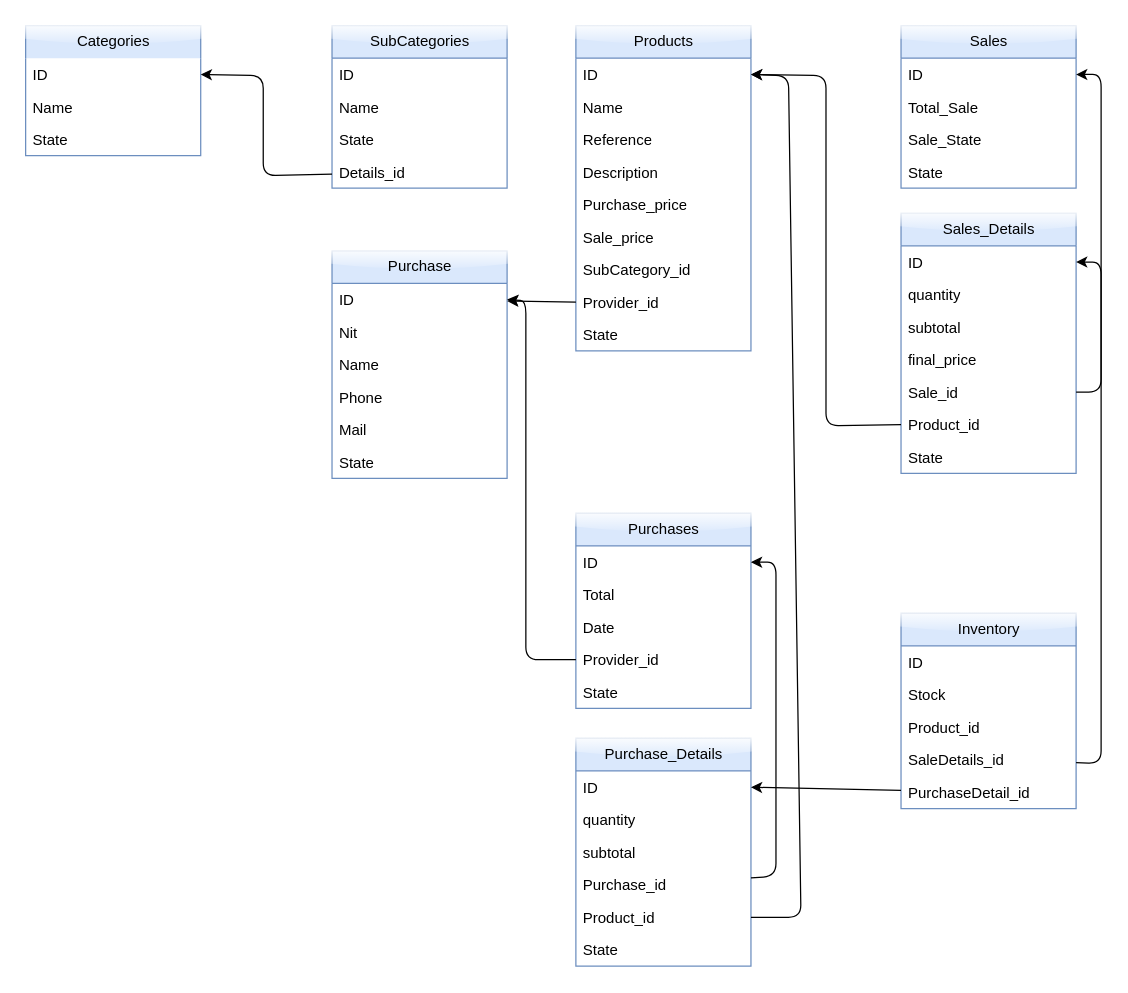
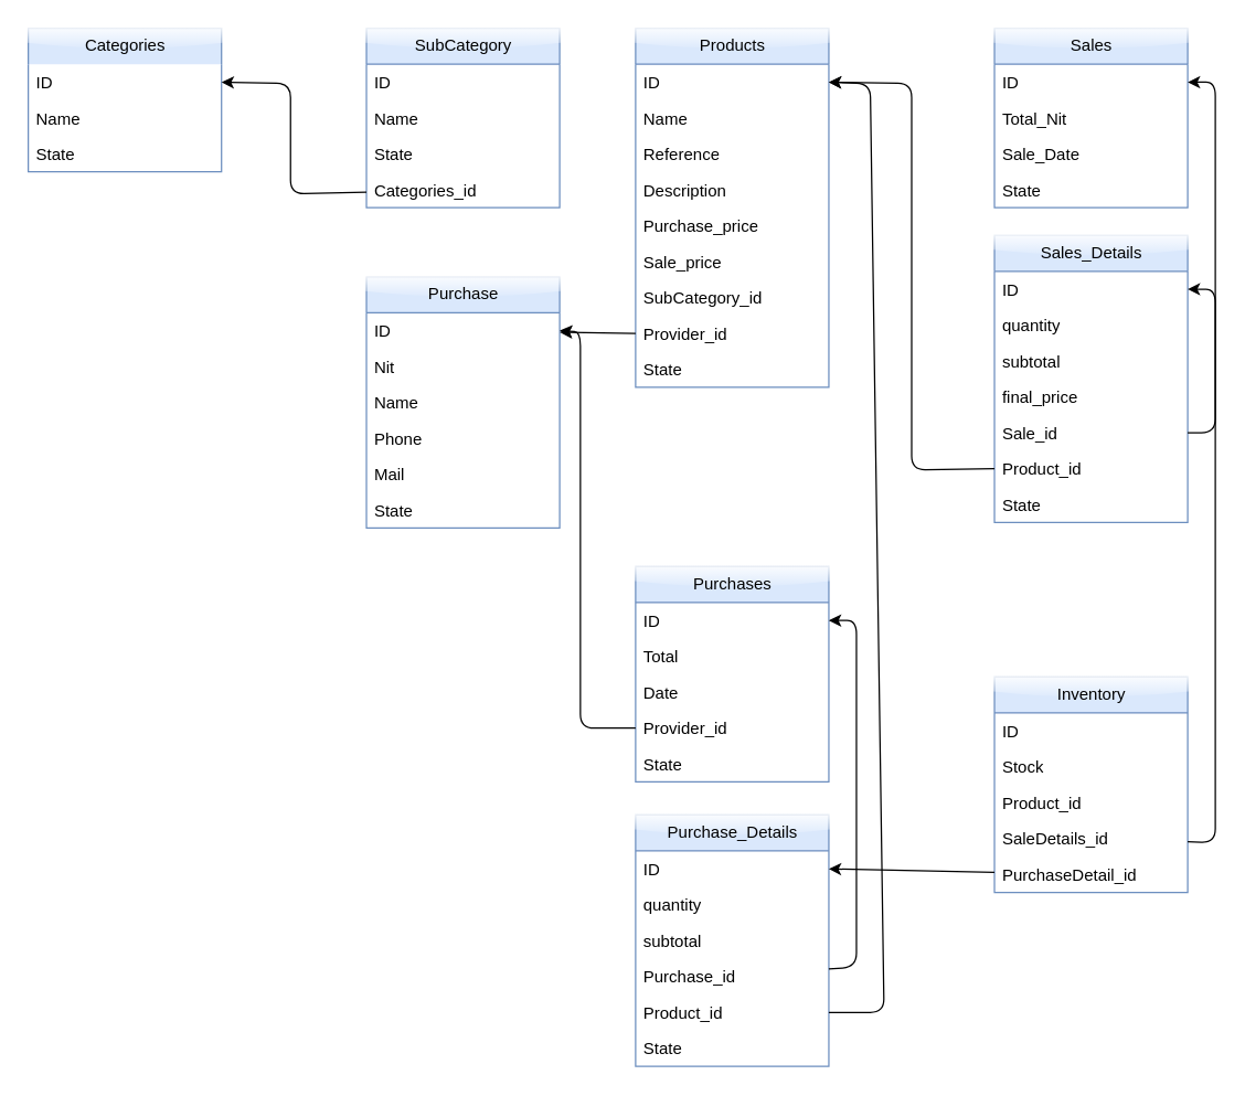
  <mxCell id="0" />
  <mxCell id="1" parent="0" />
  <mxCell id="2" value="&lt;font&gt;Categories&lt;/font&gt;" style="swimlane;fontStyle=0;childLayout=stackLayout;horizontal=1;startSize=26;horizontalStack=0;resizeParent=1;resizeParentMax=0;resizeLast=0;collapsible=1;marginBottom=0;html=1;fillColor=#dae8fc;strokeColor=#6c8ebf;glass=1;rounded=0;shadow=0;swimlaneLine=0;fontColor=#000000;labelBackgroundColor=none;labelBorderColor=none;" vertex="1" parent="1"><mxGeometry x="20" y="20" width="140" height="104" as="geometry" /></mxCell>
  <mxCell id="3" value="ID" style="text;strokeColor=none;fillColor=none;align=left;verticalAlign=top;spacingLeft=4;spacingRight=4;overflow=hidden;rotatable=0;points=[[0,0.5],[1,0.5]];portConstraint=eastwest;whiteSpace=wrap;html=1;" vertex="1" parent="2"><mxGeometry y="26" width="140" height="26" as="geometry" /></mxCell>
  <mxCell id="4" value="Name" style="text;strokeColor=none;fillColor=none;align=left;verticalAlign=top;spacingLeft=4;spacingRight=4;overflow=hidden;rotatable=0;points=[[0,0.5],[1,0.5]];portConstraint=eastwest;whiteSpace=wrap;html=1;" vertex="1" parent="2"><mxGeometry y="52" width="140" height="26" as="geometry" /></mxCell>
  <mxCell id="5" value="State" style="text;strokeColor=none;fillColor=none;align=left;verticalAlign=top;spacingLeft=4;spacingRight=4;overflow=hidden;rotatable=0;points=[[0,0.5],[1,0.5]];portConstraint=eastwest;whiteSpace=wrap;html=1;" vertex="1" parent="2"><mxGeometry y="78" width="140" height="26" as="geometry" /></mxCell>
- <mxCell id="6" value="SubCategories" style="swimlane;fontStyle=0;childLayout=stackLayout;horizontal=1;startSize=26;fillColor=#dae8fc;horizontalStack=0;resizeParent=1;resizeParentMax=0;resizeLast=0;collapsible=1;marginBottom=0;html=1;strokeColor=#6c8ebf;fontColor=#000000;gradientColor=none;glass=1;" vertex="1" parent="1"><mxGeometry x="265" y="20" width="140" height="130" as="geometry" /></mxCell>
+ <mxCell id="6" value="SubCategory" style="swimlane;fontStyle=0;childLayout=stackLayout;horizontal=1;startSize=26;fillColor=#dae8fc;horizontalStack=0;resizeParent=1;resizeParentMax=0;resizeLast=0;collapsible=1;marginBottom=0;html=1;strokeColor=#6c8ebf;fontColor=#000000;gradientColor=none;glass=1;" vertex="1" parent="1"><mxGeometry x="265" y="20" width="140" height="130" as="geometry" /></mxCell>
  <mxCell id="7" value="ID" style="text;strokeColor=none;fillColor=none;align=left;verticalAlign=top;spacingLeft=4;spacingRight=4;overflow=hidden;rotatable=0;points=[[0,0.5],[1,0.5]];portConstraint=eastwest;whiteSpace=wrap;html=1;" vertex="1" parent="6"><mxGeometry y="26" width="140" height="26" as="geometry" /></mxCell>
  <mxCell id="8" value="Name" style="text;strokeColor=none;fillColor=none;align=left;verticalAlign=top;spacingLeft=4;spacingRight=4;overflow=hidden;rotatable=0;points=[[0,0.5],[1,0.5]];portConstraint=eastwest;whiteSpace=wrap;html=1;" vertex="1" parent="6"><mxGeometry y="52" width="140" height="26" as="geometry" /></mxCell>
  <mxCell id="9" value="State" style="text;strokeColor=none;fillColor=none;align=left;verticalAlign=top;spacingLeft=4;spacingRight=4;overflow=hidden;rotatable=0;points=[[0,0.5],[1,0.5]];portConstraint=eastwest;whiteSpace=wrap;html=1;" vertex="1" parent="6"><mxGeometry y="78" width="140" height="26" as="geometry" /></mxCell>
- <mxCell id="10" value="Details_id" style="text;strokeColor=none;fillColor=none;align=left;verticalAlign=top;spacingLeft=4;spacingRight=4;overflow=hidden;rotatable=0;points=[[0,0.5],[1,0.5]];portConstraint=eastwest;whiteSpace=wrap;html=1;" vertex="1" parent="6"><mxGeometry y="104" width="140" height="26" as="geometry" /></mxCell>
+ <mxCell id="10" value="Categories_id" style="text;strokeColor=none;fillColor=none;align=left;verticalAlign=top;spacingLeft=4;spacingRight=4;overflow=hidden;rotatable=0;points=[[0,0.5],[1,0.5]];portConstraint=eastwest;whiteSpace=wrap;html=1;" vertex="1" parent="6"><mxGeometry y="104" width="140" height="26" as="geometry" /></mxCell>
  <mxCell id="11" style="edgeStyle=none;html=1;entryX=1;entryY=0.5;entryDx=0;entryDy=0;fontColor=#000000;" edge="1" parent="1" source="10" target="3"><mxGeometry relative="1" as="geometry"><Array as="points"><mxPoint x="210" y="140" /><mxPoint x="210" y="60" /></Array></mxGeometry></mxCell>
  <mxCell id="12" value="Products" style="swimlane;fontStyle=0;childLayout=stackLayout;horizontal=1;startSize=26;fillColor=#dae8fc;horizontalStack=0;resizeParent=1;resizeParentMax=0;resizeLast=0;collapsible=1;marginBottom=0;html=1;strokeColor=#6c8ebf;fontColor=#000000;glass=1;" vertex="1" parent="1"><mxGeometry x="460" y="20" width="140" height="260" as="geometry" /></mxCell>
  <mxCell id="13" value="ID" style="text;align=left;verticalAlign=top;spacingLeft=4;spacingRight=4;overflow=hidden;rotatable=0;points=[[0,0.5],[1,0.5]];portConstraint=eastwest;whiteSpace=wrap;html=1;strokeWidth=1;shadow=0;" vertex="1" parent="12"><mxGeometry y="26" width="140" height="26" as="geometry" /></mxCell>
  <mxCell id="14" value="Name" style="text;align=left;verticalAlign=top;spacingLeft=4;spacingRight=4;overflow=hidden;rotatable=0;points=[[0,0.5],[1,0.5]];portConstraint=eastwest;whiteSpace=wrap;html=1;strokeWidth=9;" vertex="1" parent="12"><mxGeometry y="52" width="140" height="26" as="geometry" /></mxCell>
  <mxCell id="15" value="Reference" style="text;align=left;verticalAlign=top;spacingLeft=4;spacingRight=4;overflow=hidden;rotatable=0;points=[[0,0.5],[1,0.5]];portConstraint=eastwest;whiteSpace=wrap;html=1;strokeWidth=9;" vertex="1" parent="12"><mxGeometry y="78" width="140" height="26" as="geometry" /></mxCell>
  <mxCell id="16" value="Description" style="text;align=left;verticalAlign=top;spacingLeft=4;spacingRight=4;overflow=hidden;rotatable=0;points=[[0,0.5],[1,0.5]];portConstraint=eastwest;whiteSpace=wrap;html=1;strokeWidth=9;" vertex="1" parent="12"><mxGeometry y="104" width="140" height="26" as="geometry" /></mxCell>
  <mxCell id="17" value="Purchase_price" style="text;align=left;verticalAlign=top;spacingLeft=4;spacingRight=4;overflow=hidden;rotatable=0;points=[[0,0.5],[1,0.5]];portConstraint=eastwest;whiteSpace=wrap;html=1;strokeWidth=9;" vertex="1" parent="12"><mxGeometry y="130" width="140" height="26" as="geometry" /></mxCell>
  <mxCell id="18" value="Sale_price" style="text;align=left;verticalAlign=top;spacingLeft=4;spacingRight=4;overflow=hidden;rotatable=0;points=[[0,0.5],[1,0.5]];portConstraint=eastwest;whiteSpace=wrap;html=1;strokeWidth=9;" vertex="1" parent="12"><mxGeometry y="156" width="140" height="26" as="geometry" /></mxCell>
  <mxCell id="19" value="SubCategory_id" style="text;align=left;verticalAlign=top;spacingLeft=4;spacingRight=4;overflow=hidden;rotatable=0;points=[[0,0.5],[1,0.5]];portConstraint=eastwest;whiteSpace=wrap;html=1;strokeWidth=9;" vertex="1" parent="12"><mxGeometry y="182" width="140" height="26" as="geometry" /></mxCell>
  <mxCell id="20" value="Provider_id" style="text;align=left;verticalAlign=top;spacingLeft=4;spacingRight=4;overflow=hidden;rotatable=0;points=[[0,0.5],[1,0.5]];portConstraint=eastwest;whiteSpace=wrap;html=1;strokeWidth=9;" vertex="1" parent="12"><mxGeometry y="208" width="140" height="26" as="geometry" /></mxCell>
  <mxCell id="21" value="State" style="text;align=left;verticalAlign=top;spacingLeft=4;spacingRight=4;overflow=hidden;rotatable=0;points=[[0,0.5],[1,0.5]];portConstraint=eastwest;whiteSpace=wrap;html=1;strokeWidth=9;" vertex="1" parent="12"><mxGeometry y="234" width="140" height="26" as="geometry" /></mxCell>
  <mxCell id="22" value="Purchase" style="swimlane;fontStyle=0;childLayout=stackLayout;horizontal=1;startSize=26;fillColor=#dae8fc;horizontalStack=0;resizeParent=1;resizeParentMax=0;resizeLast=0;collapsible=1;marginBottom=0;html=1;strokeColor=#6c8ebf;fontColor=#000000;glass=1;" vertex="1" parent="1"><mxGeometry x="265" y="200" width="140" height="182" as="geometry" /></mxCell>
  <mxCell id="23" value="ID" style="text;strokeColor=none;fillColor=none;align=left;verticalAlign=top;spacingLeft=4;spacingRight=4;overflow=hidden;rotatable=0;points=[[0,0.5],[1,0.5]];portConstraint=eastwest;whiteSpace=wrap;html=1;" vertex="1" parent="22"><mxGeometry y="26" width="140" height="26" as="geometry" /></mxCell>
  <mxCell id="24" value="Nit" style="text;strokeColor=none;fillColor=none;align=left;verticalAlign=top;spacingLeft=4;spacingRight=4;overflow=hidden;rotatable=0;points=[[0,0.5],[1,0.5]];portConstraint=eastwest;whiteSpace=wrap;html=1;" vertex="1" parent="22"><mxGeometry y="52" width="140" height="26" as="geometry" /></mxCell>
  <mxCell id="25" value="Name" style="text;strokeColor=none;fillColor=none;align=left;verticalAlign=top;spacingLeft=4;spacingRight=4;overflow=hidden;rotatable=0;points=[[0,0.5],[1,0.5]];portConstraint=eastwest;whiteSpace=wrap;html=1;" vertex="1" parent="22"><mxGeometry y="78" width="140" height="26" as="geometry" /></mxCell>
  <mxCell id="26" value="Phone" style="text;strokeColor=none;fillColor=none;align=left;verticalAlign=top;spacingLeft=4;spacingRight=4;overflow=hidden;rotatable=0;points=[[0,0.5],[1,0.5]];portConstraint=eastwest;whiteSpace=wrap;html=1;" vertex="1" parent="22"><mxGeometry y="104" width="140" height="26" as="geometry" /></mxCell>
  <mxCell id="27" value="Mail" style="text;strokeColor=none;fillColor=none;align=left;verticalAlign=top;spacingLeft=4;spacingRight=4;overflow=hidden;rotatable=0;points=[[0,0.5],[1,0.5]];portConstraint=eastwest;whiteSpace=wrap;html=1;" vertex="1" parent="22"><mxGeometry y="130" width="140" height="26" as="geometry" /></mxCell>
  <mxCell id="28" value="State" style="text;strokeColor=none;fillColor=none;align=left;verticalAlign=top;spacingLeft=4;spacingRight=4;overflow=hidden;rotatable=0;points=[[0,0.5],[1,0.5]];portConstraint=eastwest;whiteSpace=wrap;html=1;" vertex="1" parent="22"><mxGeometry y="156" width="140" height="26" as="geometry" /></mxCell>
  <mxCell id="29" style="edgeStyle=none;html=1;exitX=0;exitY=0.5;exitDx=0;exitDy=0;fontColor=#000000;" edge="1" parent="1" source="20" target="23"><mxGeometry relative="1" as="geometry" /></mxCell>
  <mxCell id="30" value="Sales" style="swimlane;fontStyle=0;childLayout=stackLayout;horizontal=1;startSize=26;fillColor=#dae8fc;horizontalStack=0;resizeParent=1;resizeParentMax=0;resizeLast=0;collapsible=1;marginBottom=0;html=1;strokeColor=#6c8ebf;fontColor=#000000;glass=1;" vertex="1" parent="1"><mxGeometry x="720" y="20" width="140" height="130" as="geometry" /></mxCell>
  <mxCell id="31" value="ID" style="text;align=left;verticalAlign=top;spacingLeft=4;spacingRight=4;overflow=hidden;rotatable=0;points=[[0,0.5],[1,0.5]];portConstraint=eastwest;whiteSpace=wrap;html=1;strokeWidth=1;shadow=0;" vertex="1" parent="30"><mxGeometry y="26" width="140" height="26" as="geometry" /></mxCell>
- <mxCell id="32" value="Total_Sale" style="text;align=left;verticalAlign=top;spacingLeft=4;spacingRight=4;overflow=hidden;rotatable=0;points=[[0,0.5],[1,0.5]];portConstraint=eastwest;whiteSpace=wrap;html=1;strokeWidth=9;" vertex="1" parent="30"><mxGeometry y="52" width="140" height="26" as="geometry" /></mxCell>
- <mxCell id="33" value="Sale_State" style="text;align=left;verticalAlign=top;spacingLeft=4;spacingRight=4;overflow=hidden;rotatable=0;points=[[0,0.5],[1,0.5]];portConstraint=eastwest;whiteSpace=wrap;html=1;strokeWidth=9;" vertex="1" parent="30"><mxGeometry y="78" width="140" height="26" as="geometry" /></mxCell>
+ <mxCell id="32" value="Total_Nit" style="text;align=left;verticalAlign=top;spacingLeft=4;spacingRight=4;overflow=hidden;rotatable=0;points=[[0,0.5],[1,0.5]];portConstraint=eastwest;whiteSpace=wrap;html=1;strokeWidth=9;" vertex="1" parent="30"><mxGeometry y="52" width="140" height="26" as="geometry" /></mxCell>
+ <mxCell id="33" value="Sale_Date" style="text;align=left;verticalAlign=top;spacingLeft=4;spacingRight=4;overflow=hidden;rotatable=0;points=[[0,0.5],[1,0.5]];portConstraint=eastwest;whiteSpace=wrap;html=1;strokeWidth=9;" vertex="1" parent="30"><mxGeometry y="78" width="140" height="26" as="geometry" /></mxCell>
  <mxCell id="34" value="State" style="text;align=left;verticalAlign=top;spacingLeft=4;spacingRight=4;overflow=hidden;rotatable=0;points=[[0,0.5],[1,0.5]];portConstraint=eastwest;whiteSpace=wrap;html=1;strokeWidth=9;" vertex="1" parent="30"><mxGeometry y="104" width="140" height="26" as="geometry" /></mxCell>
  <mxCell id="35" value="Sales_Details" style="swimlane;fontStyle=0;childLayout=stackLayout;horizontal=1;startSize=26;fillColor=#dae8fc;horizontalStack=0;resizeParent=1;resizeParentMax=0;resizeLast=0;collapsible=1;marginBottom=0;html=1;strokeColor=#6c8ebf;fontColor=#000000;glass=1;" vertex="1" parent="1"><mxGeometry x="720" y="170" width="140" height="208" as="geometry" /></mxCell>
  <mxCell id="36" value="ID" style="text;align=left;verticalAlign=top;spacingLeft=4;spacingRight=4;overflow=hidden;rotatable=0;points=[[0,0.5],[1,0.5]];portConstraint=eastwest;whiteSpace=wrap;html=1;strokeWidth=1;shadow=0;" vertex="1" parent="35"><mxGeometry y="26" width="140" height="26" as="geometry" /></mxCell>
  <mxCell id="37" value="quantity" style="text;align=left;verticalAlign=top;spacingLeft=4;spacingRight=4;overflow=hidden;rotatable=0;points=[[0,0.5],[1,0.5]];portConstraint=eastwest;whiteSpace=wrap;html=1;strokeWidth=9;" vertex="1" parent="35"><mxGeometry y="52" width="140" height="26" as="geometry" /></mxCell>
  <mxCell id="38" value="subtotal" style="text;align=left;verticalAlign=top;spacingLeft=4;spacingRight=4;overflow=hidden;rotatable=0;points=[[0,0.5],[1,0.5]];portConstraint=eastwest;whiteSpace=wrap;html=1;strokeWidth=9;" vertex="1" parent="35"><mxGeometry y="78" width="140" height="26" as="geometry" /></mxCell>
  <mxCell id="39" value="final_price" style="text;align=left;verticalAlign=top;spacingLeft=4;spacingRight=4;overflow=hidden;rotatable=0;points=[[0,0.5],[1,0.5]];portConstraint=eastwest;whiteSpace=wrap;html=1;strokeWidth=9;" vertex="1" parent="35"><mxGeometry y="104" width="140" height="26" as="geometry" /></mxCell>
  <mxCell id="40" value="Sale_id" style="text;align=left;verticalAlign=top;spacingLeft=4;spacingRight=4;overflow=hidden;rotatable=0;points=[[0,0.5],[1,0.5]];portConstraint=eastwest;whiteSpace=wrap;html=1;strokeWidth=9;" vertex="1" parent="35"><mxGeometry y="130" width="140" height="26" as="geometry" /></mxCell>
  <mxCell id="41" value="Product_id" style="text;align=left;verticalAlign=top;spacingLeft=4;spacingRight=4;overflow=hidden;rotatable=0;points=[[0,0.5],[1,0.5]];portConstraint=eastwest;whiteSpace=wrap;html=1;strokeWidth=9;" vertex="1" parent="35"><mxGeometry y="156" width="140" height="26" as="geometry" /></mxCell>
  <mxCell id="42" value="State" style="text;align=left;verticalAlign=top;spacingLeft=4;spacingRight=4;overflow=hidden;rotatable=0;points=[[0,0.5],[1,0.5]];portConstraint=eastwest;whiteSpace=wrap;html=1;strokeWidth=9;" vertex="1" parent="35"><mxGeometry y="182" width="140" height="26" as="geometry" /></mxCell>
  <mxCell id="43" style="edgeStyle=none;html=1;exitX=0;exitY=0.5;exitDx=0;exitDy=0;entryX=1;entryY=0.5;entryDx=0;entryDy=0;fontColor=#000000;" edge="1" parent="1" source="41" target="13"><mxGeometry relative="1" as="geometry"><Array as="points"><mxPoint x="660" y="340" /><mxPoint x="660" y="60" /></Array></mxGeometry></mxCell>
  <mxCell id="44" style="edgeStyle=none;html=1;entryX=1;entryY=0.5;entryDx=0;entryDy=0;fontColor=#000000;exitX=1;exitY=0.5;exitDx=0;exitDy=0;" edge="1" parent="1" source="40" target="31"><mxGeometry relative="1" as="geometry"><Array as="points"><mxPoint x="880" y="313" /><mxPoint x="880" y="59" /></Array></mxGeometry></mxCell>
  <mxCell id="45" value="Purchases" style="swimlane;fontStyle=0;childLayout=stackLayout;horizontal=1;startSize=26;fillColor=#dae8fc;horizontalStack=0;resizeParent=1;resizeParentMax=0;resizeLast=0;collapsible=1;marginBottom=0;html=1;strokeColor=#6c8ebf;fontColor=#000000;glass=1;" vertex="1" parent="1"><mxGeometry x="460" y="410" width="140" height="156" as="geometry" /></mxCell>
  <mxCell id="46" value="ID" style="text;align=left;verticalAlign=top;spacingLeft=4;spacingRight=4;overflow=hidden;rotatable=0;points=[[0,0.5],[1,0.5]];portConstraint=eastwest;whiteSpace=wrap;html=1;strokeWidth=1;shadow=0;" vertex="1" parent="45"><mxGeometry y="26" width="140" height="26" as="geometry" /></mxCell>
  <mxCell id="47" value="Total" style="text;align=left;verticalAlign=top;spacingLeft=4;spacingRight=4;overflow=hidden;rotatable=0;points=[[0,0.5],[1,0.5]];portConstraint=eastwest;whiteSpace=wrap;html=1;strokeWidth=9;" vertex="1" parent="45"><mxGeometry y="52" width="140" height="26" as="geometry" /></mxCell>
  <mxCell id="48" value="Date" style="text;align=left;verticalAlign=top;spacingLeft=4;spacingRight=4;overflow=hidden;rotatable=0;points=[[0,0.5],[1,0.5]];portConstraint=eastwest;whiteSpace=wrap;html=1;strokeWidth=9;" vertex="1" parent="45"><mxGeometry y="78" width="140" height="26" as="geometry" /></mxCell>
  <mxCell id="49" value="Provider_id" style="text;align=left;verticalAlign=top;spacingLeft=4;spacingRight=4;overflow=hidden;rotatable=0;points=[[0,0.5],[1,0.5]];portConstraint=eastwest;whiteSpace=wrap;html=1;strokeWidth=9;" vertex="1" parent="45"><mxGeometry y="104" width="140" height="26" as="geometry" /></mxCell>
  <mxCell id="50" value="State" style="text;align=left;verticalAlign=top;spacingLeft=4;spacingRight=4;overflow=hidden;rotatable=0;points=[[0,0.5],[1,0.5]];portConstraint=eastwest;whiteSpace=wrap;html=1;strokeWidth=9;" vertex="1" parent="45"><mxGeometry y="130" width="140" height="26" as="geometry" /></mxCell>
  <mxCell id="51" value="Purchase_Details" style="swimlane;fontStyle=0;childLayout=stackLayout;horizontal=1;startSize=26;fillColor=#dae8fc;horizontalStack=0;resizeParent=1;resizeParentMax=0;resizeLast=0;collapsible=1;marginBottom=0;html=1;strokeColor=#6c8ebf;fontColor=#000000;glass=1;" vertex="1" parent="1"><mxGeometry x="460" y="590" width="140" height="182" as="geometry" /></mxCell>
  <mxCell id="52" value="ID" style="text;align=left;verticalAlign=top;spacingLeft=4;spacingRight=4;overflow=hidden;rotatable=0;points=[[0,0.5],[1,0.5]];portConstraint=eastwest;whiteSpace=wrap;html=1;strokeWidth=1;shadow=0;" vertex="1" parent="51"><mxGeometry y="26" width="140" height="26" as="geometry" /></mxCell>
  <mxCell id="53" value="quantity" style="text;align=left;verticalAlign=top;spacingLeft=4;spacingRight=4;overflow=hidden;rotatable=0;points=[[0,0.5],[1,0.5]];portConstraint=eastwest;whiteSpace=wrap;html=1;strokeWidth=9;" vertex="1" parent="51"><mxGeometry y="52" width="140" height="26" as="geometry" /></mxCell>
  <mxCell id="54" value="subtotal" style="text;align=left;verticalAlign=top;spacingLeft=4;spacingRight=4;overflow=hidden;rotatable=0;points=[[0,0.5],[1,0.5]];portConstraint=eastwest;whiteSpace=wrap;html=1;strokeWidth=9;" vertex="1" parent="51"><mxGeometry y="78" width="140" height="26" as="geometry" /></mxCell>
  <mxCell id="55" value="Purchase_id" style="text;align=left;verticalAlign=top;spacingLeft=4;spacingRight=4;overflow=hidden;rotatable=0;points=[[0,0.5],[1,0.5]];portConstraint=eastwest;whiteSpace=wrap;html=1;strokeWidth=9;" vertex="1" parent="51"><mxGeometry y="104" width="140" height="26" as="geometry" /></mxCell>
  <mxCell id="56" value="Product_id" style="text;align=left;verticalAlign=top;spacingLeft=4;spacingRight=4;overflow=hidden;rotatable=0;points=[[0,0.5],[1,0.5]];portConstraint=eastwest;whiteSpace=wrap;html=1;strokeWidth=9;" vertex="1" parent="51"><mxGeometry y="130" width="140" height="26" as="geometry" /></mxCell>
  <mxCell id="57" value="State" style="text;align=left;verticalAlign=top;spacingLeft=4;spacingRight=4;overflow=hidden;rotatable=0;points=[[0,0.5],[1,0.5]];portConstraint=eastwest;whiteSpace=wrap;html=1;strokeWidth=9;" vertex="1" parent="51"><mxGeometry y="156" width="140" height="26" as="geometry" /></mxCell>
  <mxCell id="58" style="edgeStyle=none;html=1;entryX=1;entryY=0.5;entryDx=0;entryDy=0;fontColor=#000000;" edge="1" parent="1" source="49" target="23"><mxGeometry relative="1" as="geometry"><Array as="points"><mxPoint x="420" y="527" /><mxPoint x="420" y="240" /></Array></mxGeometry></mxCell>
  <mxCell id="59" style="edgeStyle=none;html=1;entryX=1;entryY=0.5;entryDx=0;entryDy=0;fontColor=#000000;" edge="1" parent="1" source="55" target="46"><mxGeometry relative="1" as="geometry"><Array as="points"><mxPoint x="620" y="700" /><mxPoint x="620" y="449" /></Array></mxGeometry></mxCell>
  <mxCell id="60" style="edgeStyle=none;html=1;entryX=1;entryY=0.5;entryDx=0;entryDy=0;fontColor=#000000;" edge="1" parent="1" source="56" target="13"><mxGeometry relative="1" as="geometry"><Array as="points"><mxPoint x="640" y="733" /><mxPoint x="630" y="60" /></Array></mxGeometry></mxCell>
  <mxCell id="61" value="Inventory" style="swimlane;fontStyle=0;childLayout=stackLayout;horizontal=1;startSize=26;fillColor=#dae8fc;horizontalStack=0;resizeParent=1;resizeParentMax=0;resizeLast=0;collapsible=1;marginBottom=0;html=1;strokeColor=#6c8ebf;fontColor=#000000;glass=1;" vertex="1" parent="1"><mxGeometry x="720" y="490" width="140" height="156" as="geometry" /></mxCell>
  <mxCell id="62" value="ID" style="text;align=left;verticalAlign=top;spacingLeft=4;spacingRight=4;overflow=hidden;rotatable=0;points=[[0,0.5],[1,0.5]];portConstraint=eastwest;whiteSpace=wrap;html=1;strokeWidth=1;shadow=0;" vertex="1" parent="61"><mxGeometry y="26" width="140" height="26" as="geometry" /></mxCell>
  <mxCell id="63" value="Stock" style="text;align=left;verticalAlign=top;spacingLeft=4;spacingRight=4;overflow=hidden;rotatable=0;points=[[0,0.5],[1,0.5]];portConstraint=eastwest;whiteSpace=wrap;html=1;strokeWidth=9;" vertex="1" parent="61"><mxGeometry y="52" width="140" height="26" as="geometry" /></mxCell>
  <mxCell id="64" value="Product_id" style="text;align=left;verticalAlign=top;spacingLeft=4;spacingRight=4;overflow=hidden;rotatable=0;points=[[0,0.5],[1,0.5]];portConstraint=eastwest;whiteSpace=wrap;html=1;strokeWidth=9;" vertex="1" parent="61"><mxGeometry y="78" width="140" height="26" as="geometry" /></mxCell>
  <mxCell id="65" value="SaleDetails_id" style="text;align=left;verticalAlign=top;spacingLeft=4;spacingRight=4;overflow=hidden;rotatable=0;points=[[0,0.5],[1,0.5]];portConstraint=eastwest;whiteSpace=wrap;html=1;strokeWidth=9;" vertex="1" parent="61"><mxGeometry y="104" width="140" height="26" as="geometry" /></mxCell>
  <mxCell id="66" value="PurchaseDetail_id" style="text;align=left;verticalAlign=top;spacingLeft=4;spacingRight=4;overflow=hidden;rotatable=0;points=[[0,0.5],[1,0.5]];portConstraint=eastwest;whiteSpace=wrap;html=1;strokeWidth=9;" vertex="1" parent="61"><mxGeometry y="130" width="140" height="26" as="geometry" /></mxCell>
  <mxCell id="67" style="edgeStyle=none;html=1;entryX=1;entryY=0.5;entryDx=0;entryDy=0;fontColor=#000000;" edge="1" parent="1" source="66" target="52"><mxGeometry relative="1" as="geometry" /></mxCell>
  <mxCell id="68" style="edgeStyle=none;html=1;entryX=1;entryY=0.5;entryDx=0;entryDy=0;fontColor=#000000;" edge="1" parent="1" source="65" target="36"><mxGeometry relative="1" as="geometry"><Array as="points"><mxPoint x="880" y="610" /><mxPoint x="880" y="209" /></Array></mxGeometry></mxCell>
